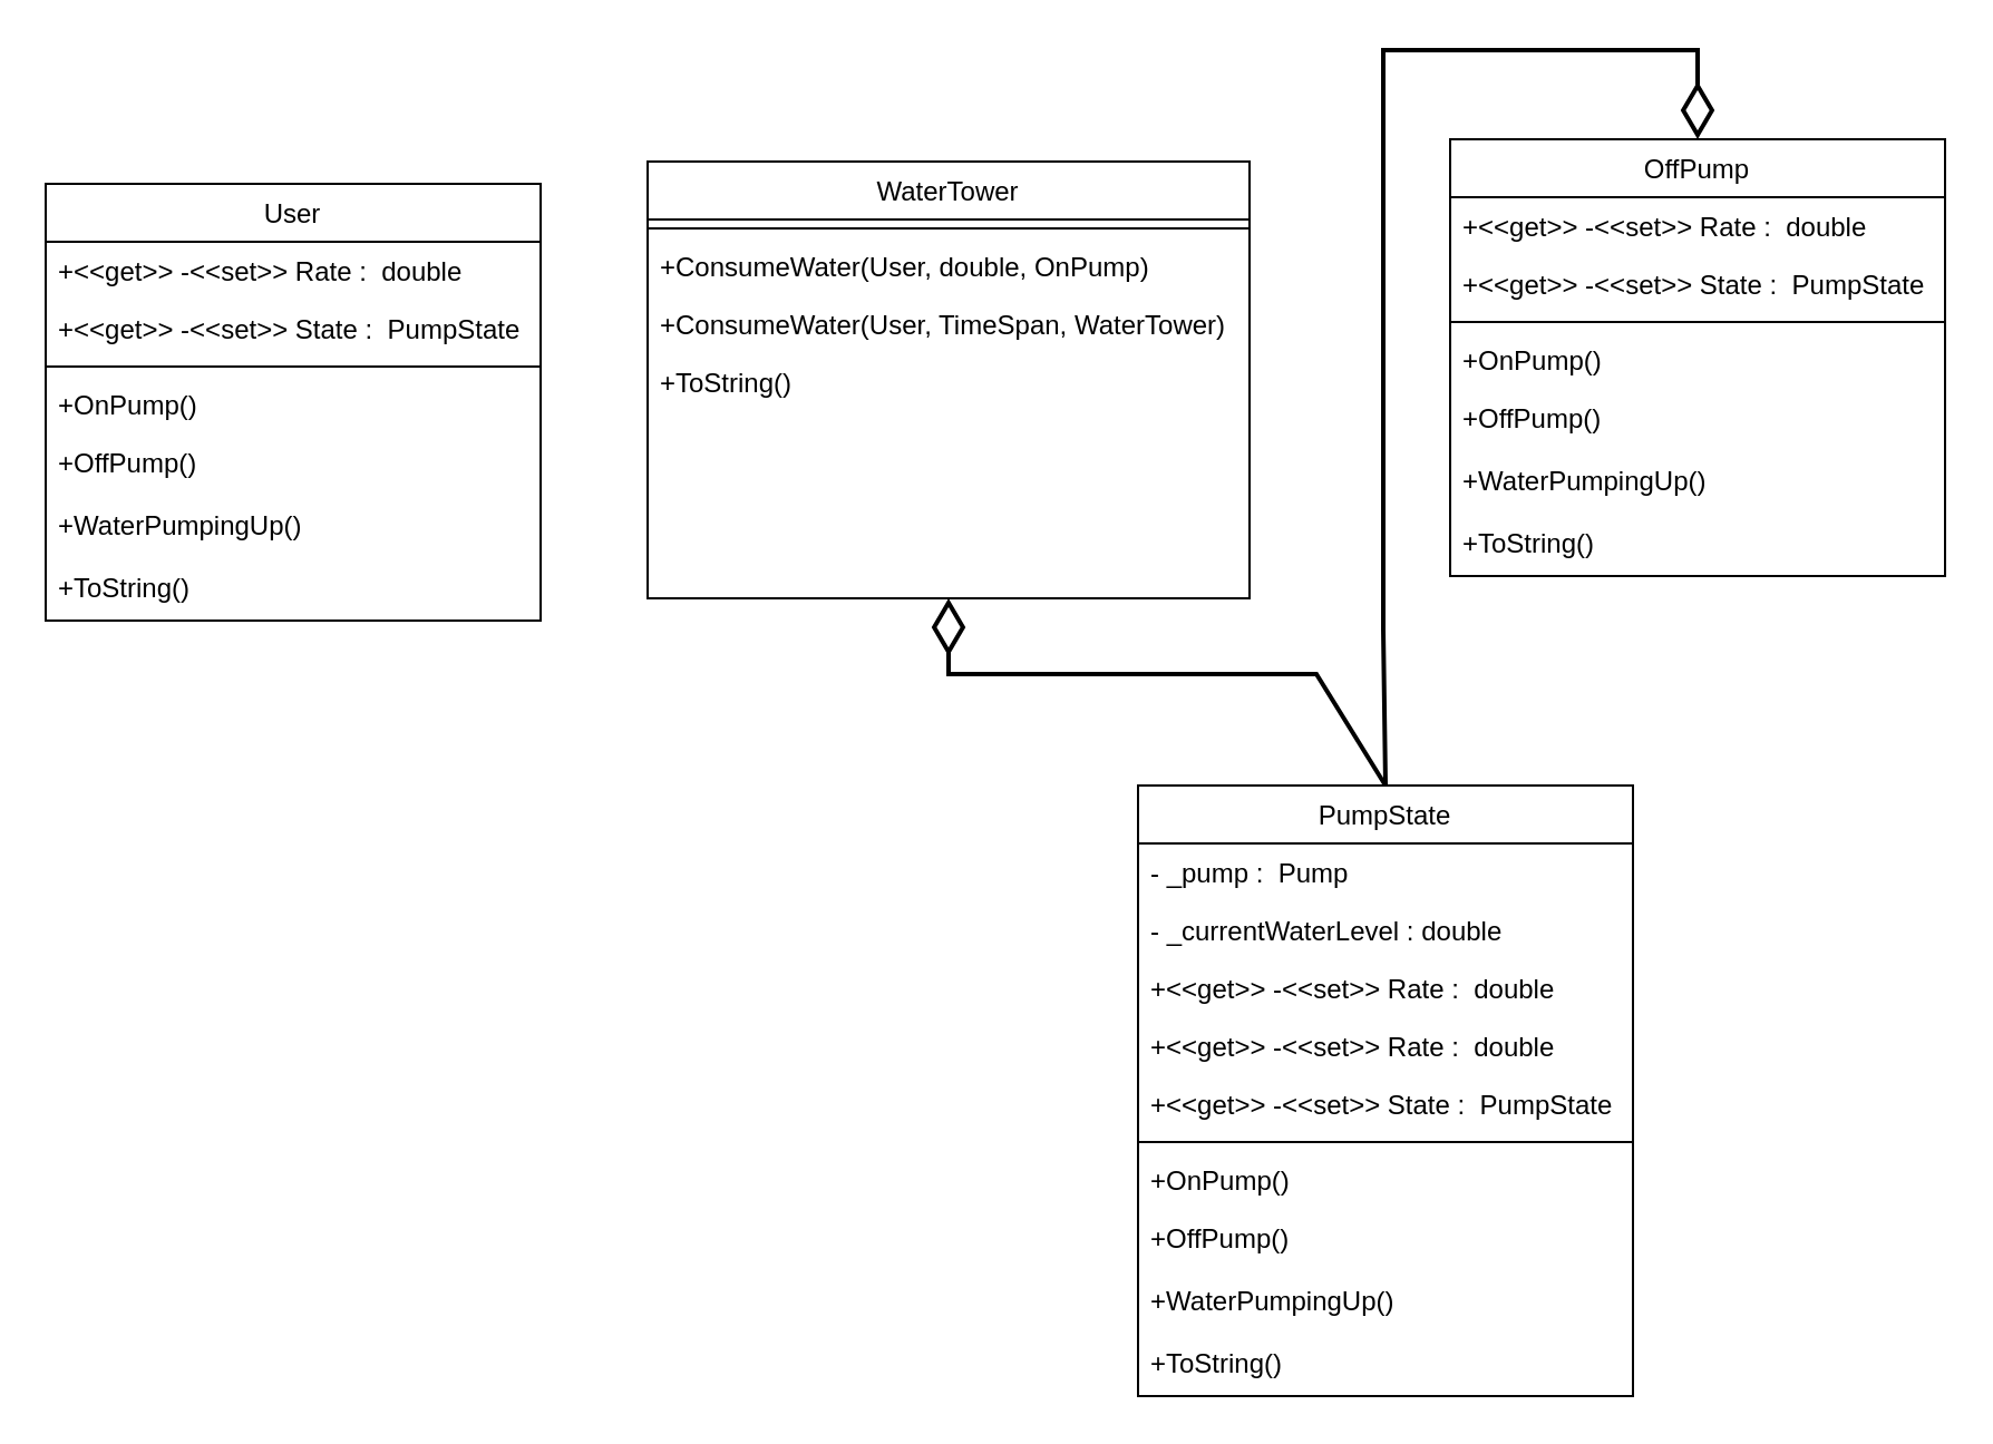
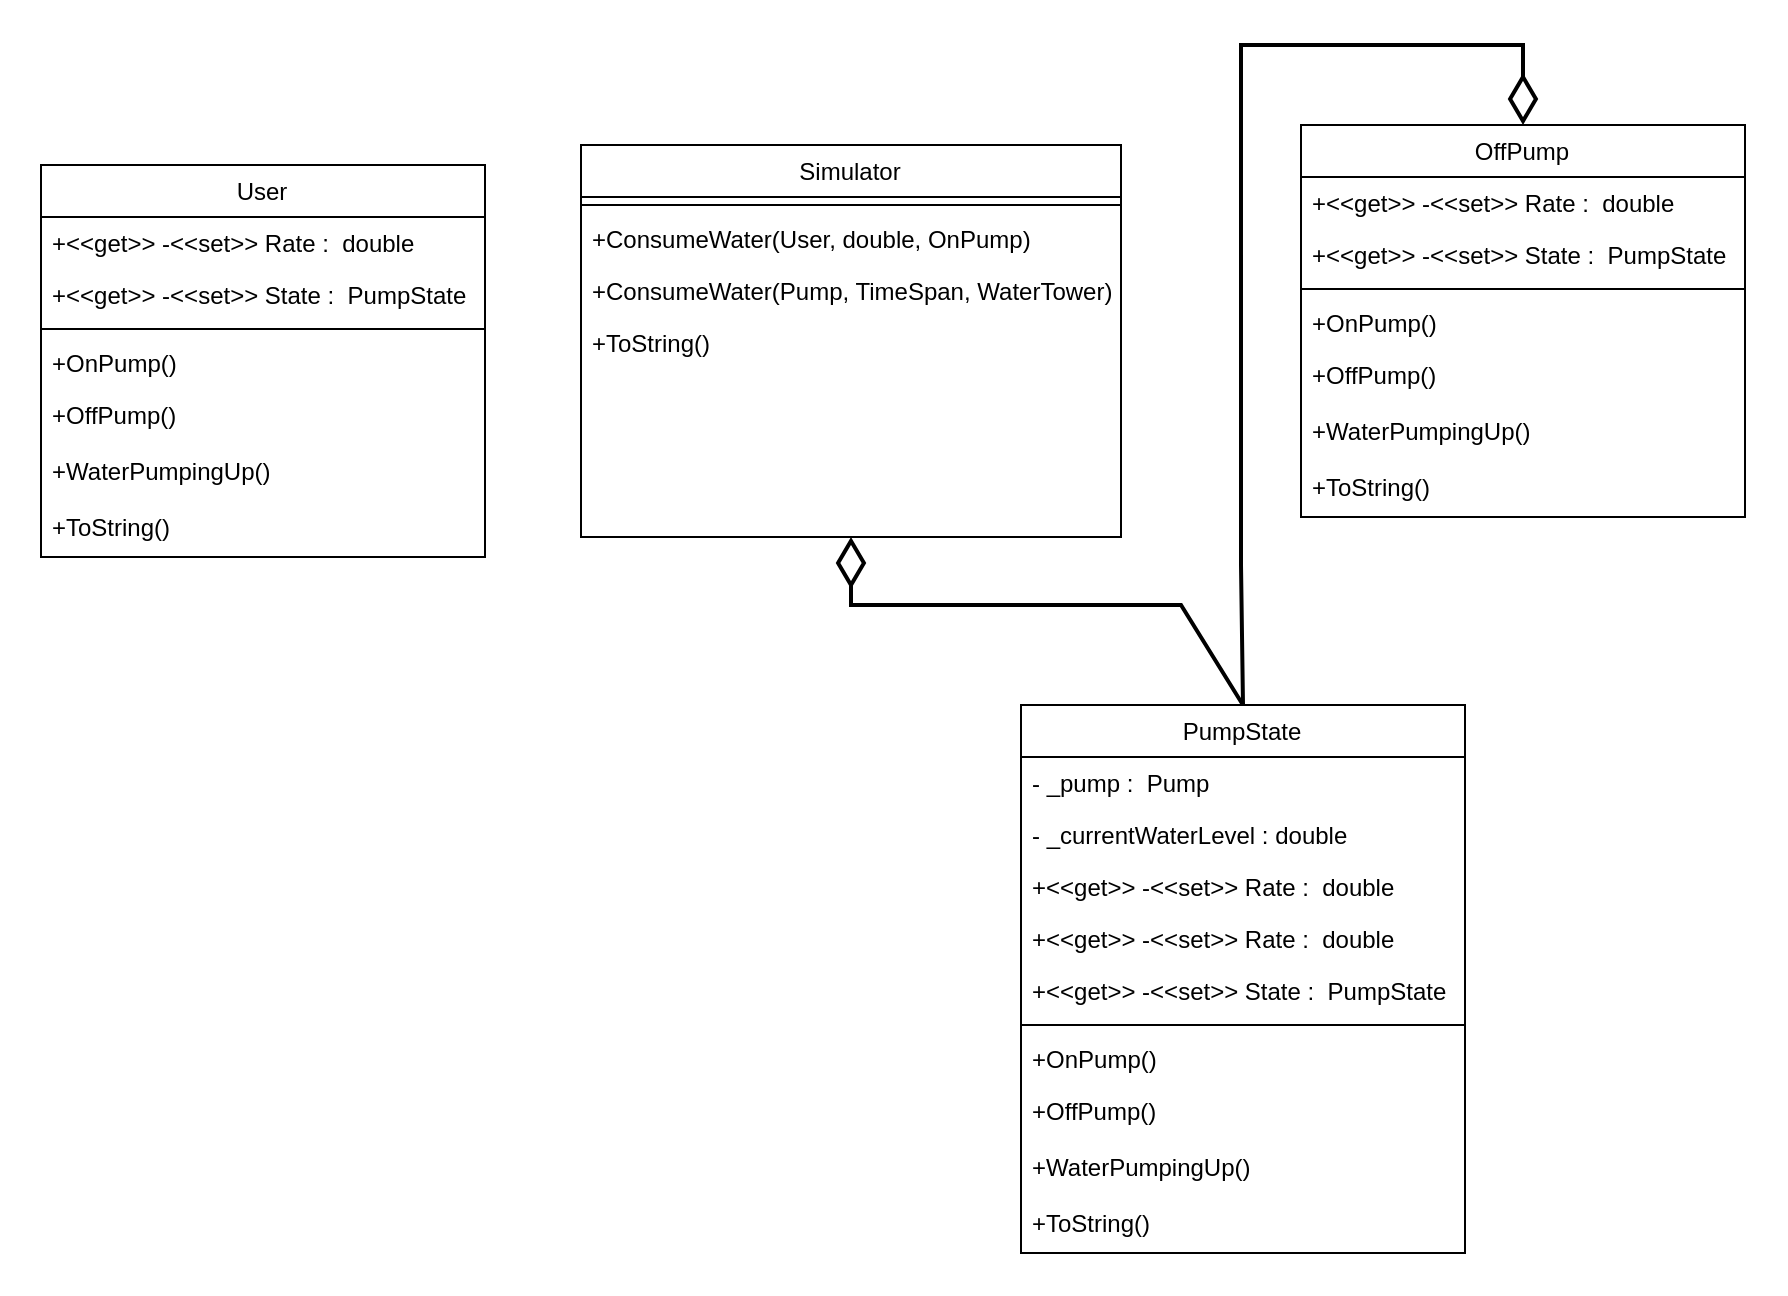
  <mxCell id="0" />
  <mxCell id="1" parent="0" />
  <mxCell id="2" value="OffPump" style="swimlane;fontStyle=0;align=center;verticalAlign=top;childLayout=stackLayout;horizontal=1;startSize=26;horizontalStack=0;resizeParent=1;resizeLast=0;collapsible=1;marginBottom=0;rounded=0;shadow=0;strokeWidth=1;" parent="1" vertex="1"><mxGeometry x="650" y="60" width="222" height="196" as="geometry"><mxRectangle x="550" y="140" width="160" height="26" as="alternateBounds" /></mxGeometry></mxCell>
  <mxCell id="3" value="+&lt;&lt;get&gt;&gt; -&lt;&lt;set&gt;&gt; Rate :  double " style="text;align=left;verticalAlign=top;spacingLeft=4;spacingRight=4;overflow=hidden;rotatable=0;points=[[0,0.5],[1,0.5]];portConstraint=eastwest;" parent="2" vertex="1"><mxGeometry y="26" width="222" height="26" as="geometry" /></mxCell>
  <mxCell id="4" value="+&lt;&lt;get&gt;&gt; -&lt;&lt;set&gt;&gt; State :  PumpState" style="text;align=left;verticalAlign=top;spacingLeft=4;spacingRight=4;overflow=hidden;rotatable=0;points=[[0,0.5],[1,0.5]];portConstraint=eastwest;rounded=0;shadow=0;html=0;" parent="2" vertex="1"><mxGeometry y="52" width="222" height="26" as="geometry" /></mxCell>
  <mxCell id="5" value="" style="line;html=1;strokeWidth=1;align=left;verticalAlign=middle;spacingTop=-1;spacingLeft=3;spacingRight=3;rotatable=0;labelPosition=right;points=[];portConstraint=eastwest;" parent="2" vertex="1"><mxGeometry y="78" width="222" height="8" as="geometry" /></mxCell>
  <mxCell id="6" value="+OnPump()" style="text;align=left;verticalAlign=top;spacingLeft=4;spacingRight=4;overflow=hidden;rotatable=0;points=[[0,0.5],[1,0.5]];portConstraint=eastwest;" parent="2" vertex="1"><mxGeometry y="86" width="222" height="26" as="geometry" /></mxCell>
  <mxCell id="7" value="+OffPump()" style="text;align=left;verticalAlign=top;spacingLeft=4;spacingRight=4;overflow=hidden;rotatable=0;points=[[0,0.5],[1,0.5]];portConstraint=eastwest;" parent="2" vertex="1"><mxGeometry y="112" width="222" height="28" as="geometry" /></mxCell>
  <mxCell id="8" value="+WaterPumpingUp()" style="text;align=left;verticalAlign=top;spacingLeft=4;spacingRight=4;overflow=hidden;rotatable=0;points=[[0,0.5],[1,0.5]];portConstraint=eastwest;" parent="2" vertex="1"><mxGeometry y="140" width="222" height="28" as="geometry" /></mxCell>
  <mxCell id="9" value="+ToString()" style="text;align=left;verticalAlign=top;spacingLeft=4;spacingRight=4;overflow=hidden;rotatable=0;points=[[0,0.5],[1,0.5]];portConstraint=eastwest;" parent="2" vertex="1"><mxGeometry y="168" width="222" height="28" as="geometry" /></mxCell>
  <mxCell id="10" value="User" style="swimlane;fontStyle=0;align=center;verticalAlign=top;childLayout=stackLayout;horizontal=1;startSize=26;horizontalStack=0;resizeParent=1;resizeLast=0;collapsible=1;marginBottom=0;rounded=0;shadow=0;strokeWidth=1;" parent="1" vertex="1"><mxGeometry x="20" y="80" width="222" height="196" as="geometry"><mxRectangle x="550" y="140" width="160" height="26" as="alternateBounds" /></mxGeometry></mxCell>
  <mxCell id="11" value="+&lt;&lt;get&gt;&gt; -&lt;&lt;set&gt;&gt; Rate :  double " style="text;align=left;verticalAlign=top;spacingLeft=4;spacingRight=4;overflow=hidden;rotatable=0;points=[[0,0.5],[1,0.5]];portConstraint=eastwest;" parent="10" vertex="1"><mxGeometry y="26" width="222" height="26" as="geometry" /></mxCell>
  <mxCell id="12" value="+&lt;&lt;get&gt;&gt; -&lt;&lt;set&gt;&gt; State :  PumpState" style="text;align=left;verticalAlign=top;spacingLeft=4;spacingRight=4;overflow=hidden;rotatable=0;points=[[0,0.5],[1,0.5]];portConstraint=eastwest;rounded=0;shadow=0;html=0;" parent="10" vertex="1"><mxGeometry y="52" width="222" height="26" as="geometry" /></mxCell>
  <mxCell id="13" value="" style="line;html=1;strokeWidth=1;align=left;verticalAlign=middle;spacingTop=-1;spacingLeft=3;spacingRight=3;rotatable=0;labelPosition=right;points=[];portConstraint=eastwest;" parent="10" vertex="1"><mxGeometry y="78" width="222" height="8" as="geometry" /></mxCell>
  <mxCell id="14" value="+OnPump()" style="text;align=left;verticalAlign=top;spacingLeft=4;spacingRight=4;overflow=hidden;rotatable=0;points=[[0,0.5],[1,0.5]];portConstraint=eastwest;" parent="10" vertex="1"><mxGeometry y="86" width="222" height="26" as="geometry" /></mxCell>
  <mxCell id="15" value="+OffPump()" style="text;align=left;verticalAlign=top;spacingLeft=4;spacingRight=4;overflow=hidden;rotatable=0;points=[[0,0.5],[1,0.5]];portConstraint=eastwest;" parent="10" vertex="1"><mxGeometry y="112" width="222" height="28" as="geometry" /></mxCell>
  <mxCell id="16" value="+WaterPumpingUp()" style="text;align=left;verticalAlign=top;spacingLeft=4;spacingRight=4;overflow=hidden;rotatable=0;points=[[0,0.5],[1,0.5]];portConstraint=eastwest;" parent="10" vertex="1"><mxGeometry y="140" width="222" height="28" as="geometry" /></mxCell>
  <mxCell id="17" value="+ToString()" style="text;align=left;verticalAlign=top;spacingLeft=4;spacingRight=4;overflow=hidden;rotatable=0;points=[[0,0.5],[1,0.5]];portConstraint=eastwest;" parent="10" vertex="1"><mxGeometry y="168" width="222" height="28" as="geometry" /></mxCell>
- <mxCell id="18" value="WaterTower" style="swimlane;fontStyle=0;align=center;verticalAlign=top;childLayout=stackLayout;horizontal=1;startSize=26;horizontalStack=0;resizeParent=1;resizeLast=0;collapsible=1;marginBottom=0;rounded=0;shadow=0;strokeWidth=1;" parent="1" vertex="1"><mxGeometry x="290" y="70" width="270" height="196" as="geometry"><mxRectangle x="550" y="140" width="160" height="26" as="alternateBounds" /></mxGeometry></mxCell>
+ <mxCell id="18" value="Simulator" style="swimlane;fontStyle=0;align=center;verticalAlign=top;childLayout=stackLayout;horizontal=1;startSize=26;horizontalStack=0;resizeParent=1;resizeLast=0;collapsible=1;marginBottom=0;rounded=0;shadow=0;strokeWidth=1;" parent="1" vertex="1"><mxGeometry x="290" y="70" width="270" height="196" as="geometry"><mxRectangle x="550" y="140" width="160" height="26" as="alternateBounds" /></mxGeometry></mxCell>
  <mxCell id="19" value="" style="line;html=1;strokeWidth=1;align=left;verticalAlign=middle;spacingTop=-1;spacingLeft=3;spacingRight=3;rotatable=0;labelPosition=right;points=[];portConstraint=eastwest;" parent="18" vertex="1"><mxGeometry y="26" width="270" height="8" as="geometry" /></mxCell>
  <mxCell id="20" value="+ConsumeWater(User, double, OnPump)" style="text;align=left;verticalAlign=top;spacingLeft=4;spacingRight=4;overflow=hidden;rotatable=0;points=[[0,0.5],[1,0.5]];portConstraint=eastwest;" parent="18" vertex="1"><mxGeometry y="34" width="270" height="26" as="geometry" /></mxCell>
- <mxCell id="21" value="+ConsumeWater(User, TimeSpan, WaterTower)" style="text;align=left;verticalAlign=top;spacingLeft=4;spacingRight=4;overflow=hidden;rotatable=0;points=[[0,0.5],[1,0.5]];portConstraint=eastwest;" parent="18" vertex="1"><mxGeometry y="60" width="270" height="26" as="geometry" /></mxCell>
+ <mxCell id="21" value="+ConsumeWater(Pump, TimeSpan, WaterTower)" style="text;align=left;verticalAlign=top;spacingLeft=4;spacingRight=4;overflow=hidden;rotatable=0;points=[[0,0.5],[1,0.5]];portConstraint=eastwest;" parent="18" vertex="1"><mxGeometry y="60" width="270" height="26" as="geometry" /></mxCell>
  <mxCell id="22" value="+ToString()" style="text;align=left;verticalAlign=top;spacingLeft=4;spacingRight=4;overflow=hidden;rotatable=0;points=[[0,0.5],[1,0.5]];portConstraint=eastwest;" parent="18" vertex="1"><mxGeometry y="86" width="270" height="28" as="geometry" /></mxCell>
  <mxCell id="23" value="PumpState" style="swimlane;fontStyle=0;align=center;verticalAlign=top;childLayout=stackLayout;horizontal=1;startSize=26;horizontalStack=0;resizeParent=1;resizeLast=0;collapsible=1;marginBottom=0;rounded=0;shadow=0;strokeWidth=1;" parent="1" vertex="1"><mxGeometry x="510" y="350" width="222" height="274" as="geometry"><mxRectangle x="550" y="140" width="160" height="26" as="alternateBounds" /></mxGeometry></mxCell>
  <mxCell id="24" value="- _pump :  Pump" style="text;align=left;verticalAlign=top;spacingLeft=4;spacingRight=4;overflow=hidden;rotatable=0;points=[[0,0.5],[1,0.5]];portConstraint=eastwest;" parent="23" vertex="1"><mxGeometry y="26" width="222" height="26" as="geometry" /></mxCell>
  <mxCell id="25" value="- _currentWaterLevel : double " style="text;align=left;verticalAlign=top;spacingLeft=4;spacingRight=4;overflow=hidden;rotatable=0;points=[[0,0.5],[1,0.5]];portConstraint=eastwest;" parent="23" vertex="1"><mxGeometry y="52" width="222" height="26" as="geometry" /></mxCell>
  <mxCell id="26" value="+&lt;&lt;get&gt;&gt; -&lt;&lt;set&gt;&gt; Rate :  double " style="text;align=left;verticalAlign=top;spacingLeft=4;spacingRight=4;overflow=hidden;rotatable=0;points=[[0,0.5],[1,0.5]];portConstraint=eastwest;" parent="23" vertex="1"><mxGeometry y="78" width="222" height="26" as="geometry" /></mxCell>
  <mxCell id="27" value="+&lt;&lt;get&gt;&gt; -&lt;&lt;set&gt;&gt; Rate :  double " style="text;align=left;verticalAlign=top;spacingLeft=4;spacingRight=4;overflow=hidden;rotatable=0;points=[[0,0.5],[1,0.5]];portConstraint=eastwest;" parent="23" vertex="1"><mxGeometry y="104" width="222" height="26" as="geometry" /></mxCell>
  <mxCell id="28" value="+&lt;&lt;get&gt;&gt; -&lt;&lt;set&gt;&gt; State :  PumpState" style="text;align=left;verticalAlign=top;spacingLeft=4;spacingRight=4;overflow=hidden;rotatable=0;points=[[0,0.5],[1,0.5]];portConstraint=eastwest;rounded=0;shadow=0;html=0;" parent="23" vertex="1"><mxGeometry y="130" width="222" height="26" as="geometry" /></mxCell>
  <mxCell id="29" value="" style="line;html=1;strokeWidth=1;align=left;verticalAlign=middle;spacingTop=-1;spacingLeft=3;spacingRight=3;rotatable=0;labelPosition=right;points=[];portConstraint=eastwest;" parent="23" vertex="1"><mxGeometry y="156" width="222" height="8" as="geometry" /></mxCell>
  <mxCell id="30" value="+OnPump()" style="text;align=left;verticalAlign=top;spacingLeft=4;spacingRight=4;overflow=hidden;rotatable=0;points=[[0,0.5],[1,0.5]];portConstraint=eastwest;" parent="23" vertex="1"><mxGeometry y="164" width="222" height="26" as="geometry" /></mxCell>
  <mxCell id="31" value="+OffPump()" style="text;align=left;verticalAlign=top;spacingLeft=4;spacingRight=4;overflow=hidden;rotatable=0;points=[[0,0.5],[1,0.5]];portConstraint=eastwest;" parent="23" vertex="1"><mxGeometry y="190" width="222" height="28" as="geometry" /></mxCell>
  <mxCell id="32" value="+WaterPumpingUp()" style="text;align=left;verticalAlign=top;spacingLeft=4;spacingRight=4;overflow=hidden;rotatable=0;points=[[0,0.5],[1,0.5]];portConstraint=eastwest;" parent="23" vertex="1"><mxGeometry y="218" width="222" height="28" as="geometry" /></mxCell>
  <mxCell id="33" value="+ToString()" style="text;align=left;verticalAlign=top;spacingLeft=4;spacingRight=4;overflow=hidden;rotatable=0;points=[[0,0.5],[1,0.5]];portConstraint=eastwest;" parent="23" vertex="1"><mxGeometry y="246" width="222" height="28" as="geometry" /></mxCell>
  <mxCell id="34" value="" style="endArrow=diamondThin;html=1;rounded=0;strokeWidth=2;startSize=20;endSize=20;jumpSize=6;exitX=0.5;exitY=0;exitDx=0;exitDy=0;entryX=0.5;entryY=0;entryDx=0;entryDy=0;startArrow=none;startFill=0;endFill=0;" edge="1" parent="1" source="23" target="2"><mxGeometry width="50" height="50" relative="1" as="geometry"><mxPoint x="740" y="360" as="sourcePoint" /><mxPoint x="770" y="20" as="targetPoint" /><Array as="points"><mxPoint x="620" y="280" /><mxPoint x="620" y="20" /><mxPoint x="761" y="20" /></Array></mxGeometry></mxCell>
  <mxCell id="35" value="" style="endArrow=diamondThin;html=1;rounded=0;strokeWidth=2;startSize=20;endSize=20;jumpSize=6;exitX=0.5;exitY=0;exitDx=0;exitDy=0;entryX=0.5;entryY=1;entryDx=0;entryDy=0;startArrow=none;startFill=0;endFill=0;" edge="1" parent="1" source="23" target="18"><mxGeometry width="50" height="50" relative="1" as="geometry"><mxPoint x="340" y="260" as="sourcePoint" /><mxPoint x="430" y="300" as="targetPoint" /><Array as="points"><mxPoint x="590" y="300" /><mxPoint x="425" y="300" /></Array></mxGeometry></mxCell>
